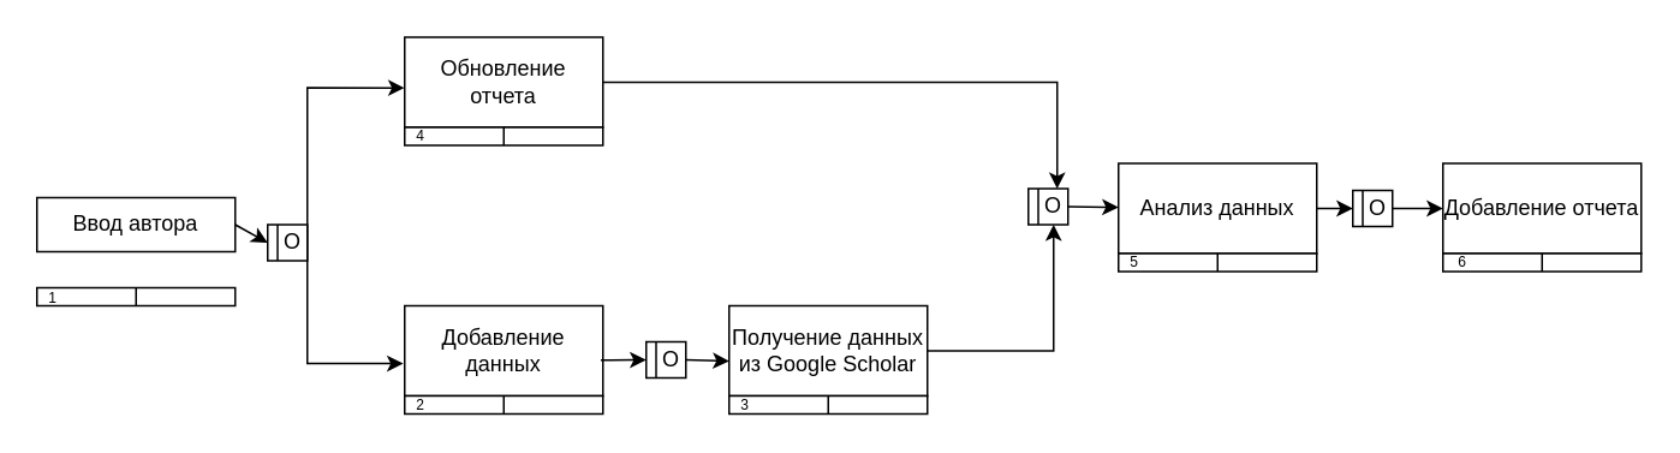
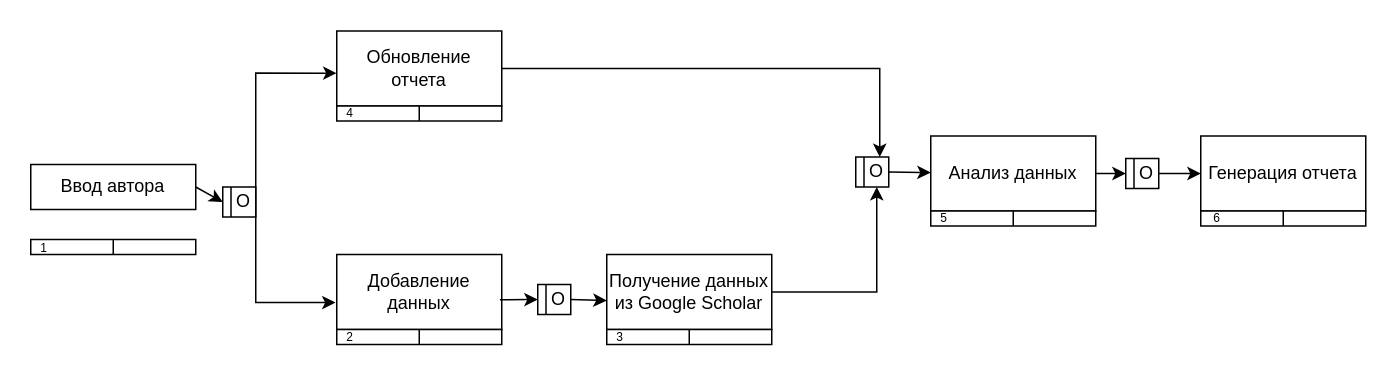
  <mxCell id="0" />
  <mxCell id="1" parent="0" />
  <mxCell id="2" value="Ввод автора" style="html=1;whiteSpace=wrap;" vertex="1" parent="1"><mxGeometry x="20" y="109" width="110" height="30" as="geometry" /></mxCell>
  <mxCell id="3" value="" style="rounded=0;whiteSpace=wrap;html=1;" vertex="1" parent="1"><mxGeometry x="20" y="159" width="110" height="10" as="geometry" /></mxCell>
  <mxCell id="4" value="" style="endArrow=none;html=1;rounded=0;entryX=0.5;entryY=0;entryDx=0;entryDy=0;exitX=0.5;exitY=1;exitDx=0;exitDy=0;" edge="1" parent="1" source="3" target="3"><mxGeometry width="50" height="50" relative="1" as="geometry"><mxPoint x="60" y="259" as="sourcePoint" /><mxPoint x="110" y="209" as="targetPoint" /></mxGeometry></mxCell>
  <mxCell id="5" value="1" style="text;html=1;align=center;verticalAlign=middle;whiteSpace=wrap;rounded=0;fontSize=8;" vertex="1" parent="1"><mxGeometry x="28" y="159" width="2" height="11" as="geometry" /></mxCell>
  <mxCell id="6" value="Добавление данных" style="html=1;whiteSpace=wrap;" vertex="1" parent="1"><mxGeometry x="224" y="169" width="110" height="50" as="geometry" /></mxCell>
  <mxCell id="7" value="" style="rounded=0;whiteSpace=wrap;html=1;" vertex="1" parent="1"><mxGeometry x="224" y="219" width="110" height="10" as="geometry" /></mxCell>
  <mxCell id="8" value="" style="endArrow=none;html=1;rounded=0;entryX=0.5;entryY=0;entryDx=0;entryDy=0;exitX=0.5;exitY=1;exitDx=0;exitDy=0;" edge="1" parent="1" source="7" target="7"><mxGeometry width="50" height="50" relative="1" as="geometry"><mxPoint x="264" y="319" as="sourcePoint" /><mxPoint x="314" y="269" as="targetPoint" /></mxGeometry></mxCell>
  <mxCell id="9" value="2" style="text;html=1;align=center;verticalAlign=middle;whiteSpace=wrap;rounded=0;fontSize=8;" vertex="1" parent="1"><mxGeometry x="232" y="219" width="2" height="10" as="geometry" /></mxCell>
  <mxCell id="10" value="Обновление отчета" style="html=1;whiteSpace=wrap;" vertex="1" parent="1"><mxGeometry x="224" y="20" width="110" height="50" as="geometry" /></mxCell>
  <mxCell id="11" value="" style="rounded=0;whiteSpace=wrap;html=1;" vertex="1" parent="1"><mxGeometry x="224" y="70" width="110" height="10" as="geometry" /></mxCell>
  <mxCell id="12" value="" style="endArrow=none;html=1;rounded=0;entryX=0.5;entryY=0;entryDx=0;entryDy=0;exitX=0.5;exitY=1;exitDx=0;exitDy=0;" edge="1" parent="1" source="11" target="11"><mxGeometry width="50" height="50" relative="1" as="geometry"><mxPoint x="264" y="170" as="sourcePoint" /><mxPoint x="314" y="120" as="targetPoint" /></mxGeometry></mxCell>
  <mxCell id="13" value="4" style="text;html=1;align=center;verticalAlign=middle;whiteSpace=wrap;rounded=0;fontSize=8;" vertex="1" parent="1"><mxGeometry x="232" y="70" width="2" height="10" as="geometry" /></mxCell>
  <mxCell id="14" value="" style="rounded=0;whiteSpace=wrap;html=1;" vertex="1" parent="1"><mxGeometry x="148" y="124" width="22" height="20" as="geometry" /></mxCell>
  <mxCell id="15" value="" style="endArrow=none;html=1;rounded=0;entryX=0.25;entryY=0;entryDx=0;entryDy=0;exitX=0.25;exitY=1;exitDx=0;exitDy=0;" edge="1" parent="1" source="14" target="14"><mxGeometry width="50" height="50" relative="1" as="geometry"><mxPoint x="190" y="174" as="sourcePoint" /><mxPoint x="240" y="124" as="targetPoint" /></mxGeometry></mxCell>
  <mxCell id="16" value="О" style="text;html=1;align=center;verticalAlign=middle;whiteSpace=wrap;rounded=0;" vertex="1" parent="1"><mxGeometry x="158" y="124" width="8" height="20" as="geometry" /></mxCell>
  <mxCell id="17" value="" style="endArrow=classic;html=1;rounded=0;exitX=1;exitY=0.5;exitDx=0;exitDy=0;entryX=0;entryY=0.5;entryDx=0;entryDy=0;" edge="1" parent="1" source="2" target="14"><mxGeometry width="50" height="50" relative="1" as="geometry"><mxPoint x="100" y="80" as="sourcePoint" /><mxPoint x="100" y="50" as="targetPoint" /></mxGeometry></mxCell>
  <mxCell id="18" value="" style="endArrow=classic;html=1;rounded=0;exitX=1;exitY=0.5;exitDx=0;exitDy=0;entryX=-0.001;entryY=0.562;entryDx=0;entryDy=0;entryPerimeter=0;" edge="1" parent="1" source="14" target="10"><mxGeometry width="50" height="50" relative="1" as="geometry"><mxPoint x="180" y="150" as="sourcePoint" /><mxPoint x="230" y="100" as="targetPoint" /><Array as="points"><mxPoint x="170" y="48" /></Array></mxGeometry></mxCell>
  <mxCell id="19" value="" style="endArrow=classic;html=1;rounded=0;entryX=-0.007;entryY=0.641;entryDx=0;entryDy=0;entryPerimeter=0;" edge="1" parent="1" target="6"><mxGeometry width="50" height="50" relative="1" as="geometry"><mxPoint x="170" y="134" as="sourcePoint" /><mxPoint x="240" y="110" as="targetPoint" /><Array as="points"><mxPoint x="170" y="201" /></Array></mxGeometry></mxCell>
  <mxCell id="20" value="Получение данных из Google Scholar" style="html=1;whiteSpace=wrap;" vertex="1" parent="1"><mxGeometry x="404" y="169" width="110" height="50" as="geometry" /></mxCell>
  <mxCell id="21" value="" style="rounded=0;whiteSpace=wrap;html=1;" vertex="1" parent="1"><mxGeometry x="404" y="219" width="110" height="10" as="geometry" /></mxCell>
  <mxCell id="22" value="" style="endArrow=none;html=1;rounded=0;entryX=0.5;entryY=0;entryDx=0;entryDy=0;exitX=0.5;exitY=1;exitDx=0;exitDy=0;" edge="1" parent="1" source="21" target="21"><mxGeometry width="50" height="50" relative="1" as="geometry"><mxPoint x="444" y="319" as="sourcePoint" /><mxPoint x="494" y="269" as="targetPoint" /></mxGeometry></mxCell>
  <mxCell id="23" value="3" style="text;html=1;align=center;verticalAlign=middle;whiteSpace=wrap;rounded=0;fontSize=8;" vertex="1" parent="1"><mxGeometry x="412" y="219" width="2" height="10" as="geometry" /></mxCell>
  <mxCell id="24" value="Анализ данных" style="html=1;whiteSpace=wrap;" vertex="1" parent="1"><mxGeometry x="620" y="90" width="110" height="50" as="geometry" /></mxCell>
  <mxCell id="25" value="" style="rounded=0;whiteSpace=wrap;html=1;" vertex="1" parent="1"><mxGeometry x="620" y="140" width="110" height="10" as="geometry" /></mxCell>
  <mxCell id="26" value="" style="endArrow=none;html=1;rounded=0;entryX=0.5;entryY=0;entryDx=0;entryDy=0;exitX=0.5;exitY=1;exitDx=0;exitDy=0;" edge="1" parent="1" source="25" target="25"><mxGeometry width="50" height="50" relative="1" as="geometry"><mxPoint x="660" y="240" as="sourcePoint" /><mxPoint x="710" y="190" as="targetPoint" /></mxGeometry></mxCell>
  <mxCell id="27" value="5" style="text;html=1;align=center;verticalAlign=middle;whiteSpace=wrap;rounded=0;fontSize=8;" vertex="1" parent="1"><mxGeometry x="628" y="140" width="2" height="9" as="geometry" /></mxCell>
  <mxCell id="28" value="" style="endArrow=classic;html=1;rounded=0;exitX=1;exitY=0.5;exitDx=0;exitDy=0;entryX=0.5;entryY=1;entryDx=0;entryDy=0;" edge="1" parent="1" source="20" target="36"><mxGeometry width="50" height="50" relative="1" as="geometry"><mxPoint x="580" y="240" as="sourcePoint" /><mxPoint x="570" y="130" as="targetPoint" /><Array as="points"><mxPoint x="584" y="194" /></Array></mxGeometry></mxCell>
  <mxCell id="29" value="" style="rounded=0;whiteSpace=wrap;html=1;" vertex="1" parent="1"><mxGeometry x="358" y="189" width="22" height="20" as="geometry" /></mxCell>
  <mxCell id="30" value="" style="endArrow=none;html=1;rounded=0;entryX=0.25;entryY=0;entryDx=0;entryDy=0;exitX=0.25;exitY=1;exitDx=0;exitDy=0;" edge="1" parent="1" source="29" target="29"><mxGeometry width="50" height="50" relative="1" as="geometry"><mxPoint x="400" y="239" as="sourcePoint" /><mxPoint x="450" y="189" as="targetPoint" /></mxGeometry></mxCell>
  <mxCell id="31" value="О" style="text;html=1;align=center;verticalAlign=middle;whiteSpace=wrap;rounded=0;" vertex="1" parent="1"><mxGeometry x="368" y="189" width="8" height="20" as="geometry" /></mxCell>
  <mxCell id="32" value="" style="endArrow=classic;html=1;rounded=0;exitX=0.989;exitY=0.603;exitDx=0;exitDy=0;entryX=0;entryY=0.5;entryDx=0;entryDy=0;exitPerimeter=0;" edge="1" parent="1" source="6" target="29"><mxGeometry width="50" height="50" relative="1" as="geometry"><mxPoint x="354" y="149" as="sourcePoint" /><mxPoint x="404" y="99" as="targetPoint" /></mxGeometry></mxCell>
  <mxCell id="33" value="" style="endArrow=classic;html=1;rounded=0;exitX=1;exitY=0.5;exitDx=0;exitDy=0;entryX=0;entryY=0.614;entryDx=0;entryDy=0;entryPerimeter=0;" edge="1" parent="1" source="29" target="20"><mxGeometry width="50" height="50" relative="1" as="geometry"><mxPoint x="343" y="209" as="sourcePoint" /><mxPoint x="368" y="209" as="targetPoint" /><Array as="points" /></mxGeometry></mxCell>
  <mxCell id="34" value="" style="rounded=0;whiteSpace=wrap;html=1;" vertex="1" parent="1"><mxGeometry x="570" y="104" width="22" height="20" as="geometry" /></mxCell>
  <mxCell id="35" value="" style="endArrow=none;html=1;rounded=0;entryX=0.25;entryY=0;entryDx=0;entryDy=0;exitX=0.25;exitY=1;exitDx=0;exitDy=0;" edge="1" parent="1" source="34" target="34"><mxGeometry width="50" height="50" relative="1" as="geometry"><mxPoint x="612" y="154" as="sourcePoint" /><mxPoint x="662" y="104" as="targetPoint" /></mxGeometry></mxCell>
  <mxCell id="36" value="О" style="text;html=1;align=center;verticalAlign=middle;whiteSpace=wrap;rounded=0;" vertex="1" parent="1"><mxGeometry x="580" y="104" width="8" height="20" as="geometry" /></mxCell>
  <mxCell id="37" value="" style="endArrow=classic;html=1;rounded=0;exitX=1;exitY=0.5;exitDx=0;exitDy=0;" edge="1" parent="1" source="34" target="24"><mxGeometry width="50" height="50" relative="1" as="geometry"><mxPoint x="600" y="20" as="sourcePoint" /><mxPoint x="650" y="-30" as="targetPoint" /></mxGeometry></mxCell>
- <mxCell id="38" value="Добавление отчета" style="html=1;whiteSpace=wrap;" vertex="1" parent="1"><mxGeometry x="800" y="90" width="110" height="50" as="geometry" /></mxCell>
+ <mxCell id="38" value="Генерация отчета" style="html=1;whiteSpace=wrap;" vertex="1" parent="1"><mxGeometry x="800" y="90" width="110" height="50" as="geometry" /></mxCell>
  <mxCell id="39" value="" style="rounded=0;whiteSpace=wrap;html=1;" vertex="1" parent="1"><mxGeometry x="800" y="140" width="110" height="10" as="geometry" /></mxCell>
  <mxCell id="40" value="" style="endArrow=none;html=1;rounded=0;entryX=0.5;entryY=0;entryDx=0;entryDy=0;exitX=0.5;exitY=1;exitDx=0;exitDy=0;" edge="1" parent="1" source="39" target="39"><mxGeometry width="50" height="50" relative="1" as="geometry"><mxPoint x="840" y="240" as="sourcePoint" /><mxPoint x="890" y="190" as="targetPoint" /></mxGeometry></mxCell>
  <mxCell id="41" value="6" style="text;html=1;align=center;verticalAlign=middle;whiteSpace=wrap;rounded=0;fontSize=8;" vertex="1" parent="1"><mxGeometry x="810" y="139" height="11" as="geometry" /></mxCell>
  <mxCell id="42" value="" style="endArrow=classic;html=1;rounded=0;entryX=0;entryY=0.5;entryDx=0;entryDy=0;exitX=1;exitY=0.5;exitDx=0;exitDy=0;" edge="1" parent="1" source="44" target="38"><mxGeometry width="50" height="50" relative="1" as="geometry"><mxPoint x="740" y="120" as="sourcePoint" /><mxPoint x="760" y="210" as="targetPoint" /></mxGeometry></mxCell>
  <mxCell id="43" value="" style="endArrow=classic;html=1;rounded=0;exitX=1;exitY=0.5;exitDx=0;exitDy=0;entryX=0.75;entryY=0;entryDx=0;entryDy=0;" edge="1" parent="1" source="10" target="36"><mxGeometry width="50" height="50" relative="1" as="geometry"><mxPoint x="430" y="50" as="sourcePoint" /><mxPoint x="590" y="50" as="targetPoint" /><Array as="points"><mxPoint x="586" y="45" /></Array></mxGeometry></mxCell>
  <mxCell id="44" value="" style="rounded=0;whiteSpace=wrap;html=1;" vertex="1" parent="1"><mxGeometry x="750" y="105" width="22" height="20" as="geometry" /></mxCell>
  <mxCell id="45" value="" style="endArrow=none;html=1;rounded=0;entryX=0.25;entryY=0;entryDx=0;entryDy=0;exitX=0.25;exitY=1;exitDx=0;exitDy=0;" edge="1" parent="1" source="44" target="44"><mxGeometry width="50" height="50" relative="1" as="geometry"><mxPoint x="792" y="155" as="sourcePoint" /><mxPoint x="842" y="105" as="targetPoint" /></mxGeometry></mxCell>
  <mxCell id="46" value="О" style="text;html=1;align=center;verticalAlign=middle;whiteSpace=wrap;rounded=0;" vertex="1" parent="1"><mxGeometry x="760" y="105" width="8" height="20" as="geometry" /></mxCell>
  <mxCell id="47" value="" style="endArrow=classic;html=1;rounded=0;exitX=1;exitY=0.5;exitDx=0;exitDy=0;entryX=0;entryY=0.5;entryDx=0;entryDy=0;" edge="1" parent="1" source="24" target="44"><mxGeometry width="50" height="50" relative="1" as="geometry"><mxPoint x="760" y="300" as="sourcePoint" /><mxPoint x="810" y="250" as="targetPoint" /></mxGeometry></mxCell>
